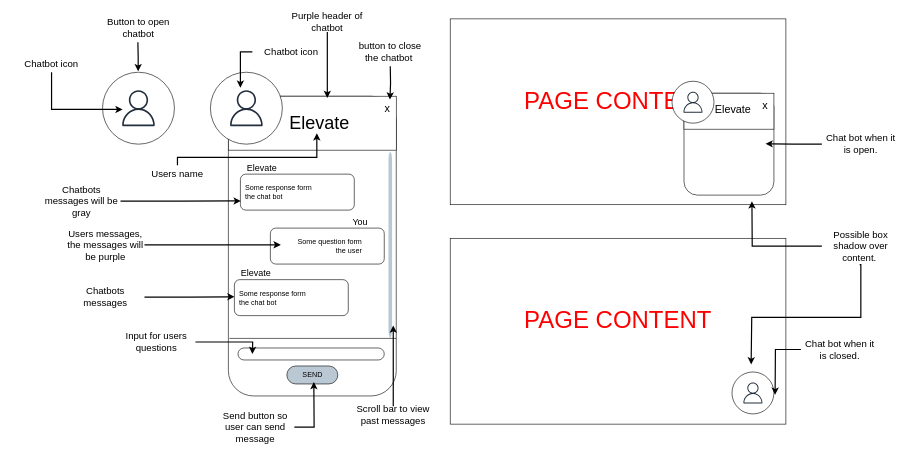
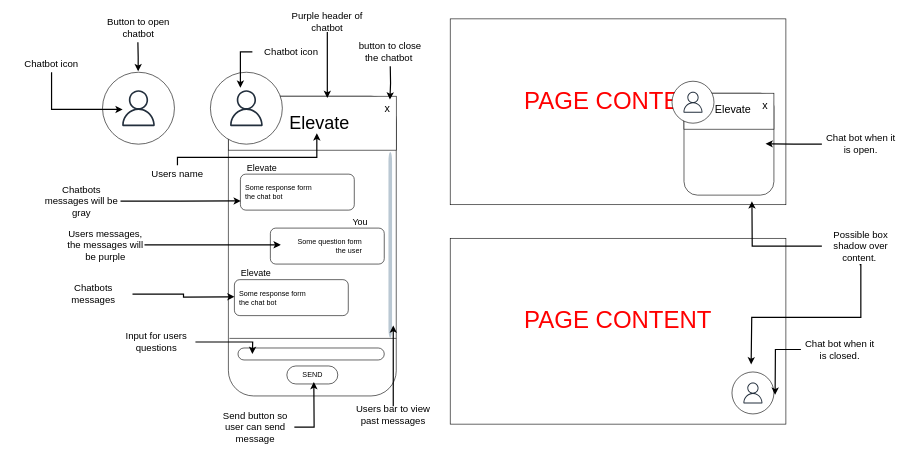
  <mxCell id="0" />
  <mxCell id="1" parent="0" />
  <mxCell id="2" value="" style="rounded=1;whiteSpace=wrap;html=1;" vertex="1" parent="1"><mxGeometry x="380" y="160" width="280" height="500" as="geometry" /></mxCell>
  <mxCell id="3" value="" style="rounded=0;whiteSpace=wrap;html=1;" vertex="1" parent="1"><mxGeometry x="380" y="160" width="280" height="90" as="geometry" /></mxCell>
  <mxCell id="4" value="" style="ellipse;whiteSpace=wrap;html=1;aspect=fixed;" vertex="1" parent="1"><mxGeometry x="350" y="120" width="120" height="120" as="geometry" /></mxCell>
  <mxCell id="5" value="" style="sketch=0;outlineConnect=0;fontColor=#232F3E;gradientColor=none;fillColor=#232F3D;strokeColor=none;dashed=0;verticalLabelPosition=bottom;verticalAlign=top;align=center;html=1;fontSize=12;fontStyle=0;aspect=fixed;pointerEvents=1;shape=mxgraph.aws4.user;strokeWidth=0;" vertex="1" parent="1"><mxGeometry x="380" y="150" width="60" height="60" as="geometry" /></mxCell>
  <mxCell id="6" value="&lt;font style=&quot;font-size: 30px;&quot;&gt;Elevate&amp;nbsp;&lt;/font&gt;" style="text;html=1;align=left;verticalAlign=middle;whiteSpace=wrap;rounded=0;" vertex="1" parent="1"><mxGeometry x="480" y="182.5" width="180" height="45" as="geometry" /></mxCell>
  <mxCell id="7" value="&lt;font style=&quot;font-size: 18px;&quot;&gt;x&lt;/font&gt;" style="text;html=1;align=center;verticalAlign=middle;resizable=0;points=[];autosize=1;strokeColor=none;fillColor=none;" vertex="1" parent="1"><mxGeometry x="630" y="160" width="30" height="40" as="geometry" /></mxCell>
  <mxCell id="8" value="" style="rounded=1;whiteSpace=wrap;html=1;align=left;" vertex="1" parent="1"><mxGeometry x="400" y="290" width="190" height="60" as="geometry" /></mxCell>
  <mxCell id="9" value="&lt;font style=&quot;font-size: 15px;&quot;&gt;Elevate&lt;/font&gt;" style="text;html=1;align=center;verticalAlign=middle;whiteSpace=wrap;rounded=0;" vertex="1" parent="1"><mxGeometry x="406" y="264" width="60" height="30" as="geometry" /></mxCell>
  <mxCell id="10" value="Some response form the chat bot" style="text;html=1;align=left;verticalAlign=middle;whiteSpace=wrap;rounded=0;" vertex="1" parent="1"><mxGeometry x="406" y="305" width="120" height="30" as="geometry" /></mxCell>
  <mxCell id="11" value="" style="rounded=1;whiteSpace=wrap;html=1;align=left;" vertex="1" parent="1"><mxGeometry x="450" y="380" width="190" height="60" as="geometry" /></mxCell>
  <mxCell id="12" value="Some question form the user" style="text;html=1;align=right;verticalAlign=middle;whiteSpace=wrap;rounded=0;" vertex="1" parent="1"><mxGeometry x="485" y="395" width="120" height="30" as="geometry" /></mxCell>
  <mxCell id="13" value="&lt;span style=&quot;font-size: 15px;&quot;&gt;You&lt;/span&gt;" style="text;html=1;align=center;verticalAlign=middle;whiteSpace=wrap;rounded=0;" vertex="1" parent="1"><mxGeometry x="570" y="354" width="60" height="30" as="geometry" /></mxCell>
  <mxCell id="14" value="" style="rounded=1;whiteSpace=wrap;html=1;align=left;" vertex="1" parent="1"><mxGeometry x="390" y="466" width="190" height="60" as="geometry" /></mxCell>
  <mxCell id="15" value="&lt;font style=&quot;font-size: 15px;&quot;&gt;Elevate&lt;/font&gt;" style="text;html=1;align=center;verticalAlign=middle;whiteSpace=wrap;rounded=0;" vertex="1" parent="1"><mxGeometry x="396" y="440" width="60" height="30" as="geometry" /></mxCell>
  <mxCell id="16" value="Some response form the chat bot" style="text;html=1;align=left;verticalAlign=middle;whiteSpace=wrap;rounded=0;" vertex="1" parent="1"><mxGeometry x="396" y="481" width="120" height="30" as="geometry" /></mxCell>
  <mxCell id="17" value="" style="html=1;verticalLabelPosition=bottom;labelBackgroundColor=#ffffff;verticalAlign=top;shadow=0;dashed=0;strokeWidth=2;shape=mxgraph.ios7.misc.scroll_(horizontal);fillColor=#bac8d3;rotation=90;strokeColor=#23445d;" vertex="1" parent="1"><mxGeometry x="495" y="405" width="310" height="6" as="geometry" /></mxCell>
  <mxCell id="18" value="" style="endArrow=none;html=1;rounded=0;exitX=0.006;exitY=0.808;exitDx=0;exitDy=0;exitPerimeter=0;" edge="1" parent="1" source="2"><mxGeometry width="50" height="50" relative="1" as="geometry"><mxPoint x="350" y="570" as="sourcePoint" /><mxPoint x="660" y="564" as="targetPoint" /></mxGeometry></mxCell>
  <mxCell id="19" value="" style="rounded=1;whiteSpace=wrap;html=1;arcSize=50;" vertex="1" parent="1"><mxGeometry x="396" y="580" width="244" height="20" as="geometry" /></mxCell>
- <mxCell id="20" value="SEND" style="rounded=1;whiteSpace=wrap;html=1;arcSize=50;fillColor=#bac8d3;" vertex="1" parent="1"><mxGeometry x="477.5" y="610" width="85" height="30" as="geometry" /></mxCell>
+ <mxCell id="20" value="SEND" style="rounded=1;whiteSpace=wrap;html=1;arcSize=50;" vertex="1" parent="1"><mxGeometry x="477.5" y="610" width="85" height="30" as="geometry" /></mxCell>
  <mxCell id="21" value="" style="ellipse;whiteSpace=wrap;html=1;aspect=fixed;" vertex="1" parent="1"><mxGeometry y="120" width="120" height="120" as="geometry" x="170" /></mxCell>
  <mxCell id="22" value="" style="sketch=0;outlineConnect=0;fontColor=#232F3E;gradientColor=none;fillColor=#232F3D;strokeColor=none;dashed=0;verticalLabelPosition=bottom;verticalAlign=top;align=center;html=1;fontSize=12;fontStyle=0;aspect=fixed;pointerEvents=1;shape=mxgraph.aws4.user;strokeWidth=0;" vertex="1" parent="1"><mxGeometry x="200" y="150" width="60" height="60" as="geometry" /></mxCell>
  <mxCell id="23" value="" style="rounded=0;whiteSpace=wrap;html=1;" vertex="1" parent="1"><mxGeometry x="750" y="31" width="560" height="310" as="geometry" /></mxCell>
  <mxCell id="24" value="&lt;font color=&quot;#ff0000&quot; style=&quot;font-size: 40px;&quot;&gt;PAGE CONTENT&lt;/font&gt;" style="text;html=1;align=center;verticalAlign=middle;whiteSpace=wrap;rounded=0;" vertex="1" parent="1"><mxGeometry x="830" y="101" width="400" height="130" as="geometry" /></mxCell>
  <mxCell id="25" value="" style="rounded=1;whiteSpace=wrap;html=1;" vertex="1" parent="1"><mxGeometry x="1140" y="155" width="150" height="170" as="geometry" /></mxCell>
  <mxCell id="26" value="" style="rounded=0;whiteSpace=wrap;html=1;" vertex="1" parent="1"><mxGeometry x="1140" y="155" width="150" height="60" as="geometry" /></mxCell>
  <mxCell id="27" value="" style="ellipse;whiteSpace=wrap;html=1;aspect=fixed;" vertex="1" parent="1"><mxGeometry x="1120" y="135" width="70" height="70" as="geometry" /></mxCell>
  <mxCell id="28" value="" style="sketch=0;outlineConnect=0;fontColor=#232F3E;gradientColor=none;fillColor=#232F3D;strokeColor=none;dashed=0;verticalLabelPosition=bottom;verticalAlign=top;align=center;html=1;fontSize=12;fontStyle=0;aspect=fixed;pointerEvents=1;shape=mxgraph.aws4.user;strokeWidth=0;" vertex="1" parent="1"><mxGeometry x="1137.5" y="152.5" width="35" height="35" as="geometry" /></mxCell>
  <mxCell id="29" value="&lt;font style=&quot;font-size: 18px;&quot;&gt;Elevate&amp;nbsp;&lt;/font&gt;" style="text;html=1;align=left;verticalAlign=middle;whiteSpace=wrap;rounded=0;" vertex="1" parent="1"><mxGeometry x="1190" y="160" width="100" height="45" as="geometry" /></mxCell>
  <mxCell id="30" value="&lt;font style=&quot;font-size: 18px;&quot;&gt;x&lt;/font&gt;" style="text;html=1;align=center;verticalAlign=middle;resizable=0;points=[];autosize=1;strokeColor=none;fillColor=none;" vertex="1" parent="1"><mxGeometry x="1260" y="155" width="30" height="40" as="geometry" /></mxCell>
  <mxCell id="31" value="" style="rounded=0;whiteSpace=wrap;html=1;" vertex="1" parent="1"><mxGeometry x="750" y="397" width="560" height="310" as="geometry" /></mxCell>
  <mxCell id="32" value="&lt;font color=&quot;#ff0000&quot; style=&quot;font-size: 40px;&quot;&gt;PAGE CONTENT&lt;/font&gt;" style="text;html=1;align=center;verticalAlign=middle;whiteSpace=wrap;rounded=0;" vertex="1" parent="1"><mxGeometry x="830" y="467" width="400" height="130" as="geometry" /></mxCell>
  <mxCell id="33" value="" style="ellipse;whiteSpace=wrap;html=1;aspect=fixed;" vertex="1" parent="1"><mxGeometry x="1220" y="620" width="70" height="70" as="geometry" /></mxCell>
  <mxCell id="34" value="" style="sketch=0;outlineConnect=0;fontColor=#232F3E;gradientColor=none;fillColor=#232F3D;strokeColor=none;dashed=0;verticalLabelPosition=bottom;verticalAlign=top;align=center;html=1;fontSize=12;fontStyle=0;aspect=fixed;pointerEvents=1;shape=mxgraph.aws4.user;strokeWidth=0;" vertex="1" parent="1"><mxGeometry x="1237.5" y="637.5" width="35" height="35" as="geometry" /></mxCell>
  <mxCell id="35" style="edgeStyle=orthogonalEdgeStyle;rounded=0;orthogonalLoop=1;jettySize=auto;html=1;strokeWidth=2;" edge="1" parent="1"><mxGeometry relative="1" as="geometry"><mxPoint x="229.471" y="118.471" as="targetPoint" /><mxPoint x="229" y="70" as="sourcePoint" /></mxGeometry></mxCell>
  <mxCell id="36" value="&lt;font style=&quot;font-size: 16px;&quot;&gt;Button to open chatbot&lt;/font&gt;" style="text;html=1;align=center;verticalAlign=middle;whiteSpace=wrap;rounded=0;" vertex="1" parent="1"><mxGeometry x="165" y="31" width="130" height="30" as="geometry" /></mxCell>
  <mxCell id="37" style="edgeStyle=orthogonalEdgeStyle;rounded=0;orthogonalLoop=1;jettySize=auto;html=1;strokeColor=default;strokeWidth=2;align=center;verticalAlign=middle;fontFamily=Helvetica;fontSize=11;fontColor=default;labelBackgroundColor=default;endArrow=classic;" edge="1" parent="1" source="38"><mxGeometry relative="1" as="geometry"><mxPoint x="203.588" y="182" as="targetPoint" /><Array as="points"><mxPoint x="85" y="182" /></Array></mxGeometry></mxCell>
  <mxCell id="38" value="&lt;span style=&quot;font-size: 16px;&quot;&gt;Chatbot icon&lt;/span&gt;" style="text;html=1;align=center;verticalAlign=middle;whiteSpace=wrap;rounded=0;" vertex="1" parent="1"><mxGeometry x="20" y="90" width="130" height="30" as="geometry" /></mxCell>
  <mxCell id="39" style="edgeStyle=orthogonalEdgeStyle;rounded=0;orthogonalLoop=1;jettySize=auto;html=1;strokeColor=default;strokeWidth=2;align=center;verticalAlign=middle;fontFamily=Helvetica;fontSize=11;fontColor=default;labelBackgroundColor=default;endArrow=classic;" edge="1" parent="1"><mxGeometry relative="1" as="geometry"><mxPoint x="649.471" y="165.529" as="targetPoint" /><mxPoint x="650" y="110" as="sourcePoint" /></mxGeometry></mxCell>
  <mxCell id="40" value="&lt;span style=&quot;font-size: 16px;&quot;&gt;button to close the chatbot&amp;nbsp;&lt;/span&gt;" style="text;html=1;align=center;verticalAlign=middle;whiteSpace=wrap;rounded=0;" vertex="1" parent="1"><mxGeometry x="585" y="71" width="130" height="30" as="geometry" /></mxCell>
  <mxCell id="41" style="edgeStyle=orthogonalEdgeStyle;rounded=0;orthogonalLoop=1;jettySize=auto;html=1;strokeColor=default;strokeWidth=2;align=center;verticalAlign=middle;fontFamily=Helvetica;fontSize=11;fontColor=default;labelBackgroundColor=default;endArrow=classic;" edge="1" parent="1" source="42"><mxGeometry relative="1" as="geometry"><mxPoint x="400" y="145.833" as="targetPoint" /></mxGeometry></mxCell>
  <mxCell id="42" value="&lt;span style=&quot;font-size: 16px;&quot;&gt;Chatbot icon&lt;/span&gt;" style="text;html=1;align=center;verticalAlign=middle;whiteSpace=wrap;rounded=0;" vertex="1" parent="1"><mxGeometry x="420" y="71" width="130" height="30" as="geometry" /></mxCell>
  <mxCell id="43" style="edgeStyle=orthogonalEdgeStyle;rounded=0;orthogonalLoop=1;jettySize=auto;html=1;strokeColor=default;strokeWidth=2;align=center;verticalAlign=middle;fontFamily=Helvetica;fontSize=11;fontColor=default;labelBackgroundColor=default;endArrow=classic;" edge="1" parent="1" source="44"><mxGeometry relative="1" as="geometry"><mxPoint x="527.5" y="221.667" as="targetPoint" /><Array as="points"><mxPoint x="295" y="262" /><mxPoint x="528" y="262" /></Array></mxGeometry></mxCell>
  <mxCell id="44" value="&lt;span style=&quot;font-size: 16px;&quot;&gt;Users name&lt;/span&gt;" style="text;html=1;align=center;verticalAlign=middle;whiteSpace=wrap;rounded=0;" vertex="1" parent="1"><mxGeometry x="230" y="275" width="130" height="30" as="geometry" /></mxCell>
  <mxCell id="45" style="edgeStyle=orthogonalEdgeStyle;rounded=0;orthogonalLoop=1;jettySize=auto;html=1;strokeColor=default;strokeWidth=2;align=center;verticalAlign=middle;fontFamily=Helvetica;fontSize=11;fontColor=default;labelBackgroundColor=default;endArrow=classic;" edge="1" parent="1" source="46"><mxGeometry relative="1" as="geometry"><mxPoint x="655" y="542.5" as="targetPoint" /></mxGeometry></mxCell>
- <mxCell id="46" value="&lt;span style=&quot;font-size: 16px;&quot;&gt;Scroll bar to view past messages&lt;/span&gt;" style="text;html=1;align=center;verticalAlign=middle;whiteSpace=wrap;rounded=0;" vertex="1" parent="1"><mxGeometry x="590" y="677" width="130" height="30" as="geometry" /></mxCell>
+ <mxCell id="46" value="&lt;span style=&quot;font-size: 16px;&quot;&gt;Users bar to view past messages&lt;/span&gt;" style="text;html=1;align=center;verticalAlign=middle;whiteSpace=wrap;rounded=0;" vertex="1" parent="1"><mxGeometry x="590" y="677" width="130" height="30" as="geometry" /></mxCell>
  <mxCell id="47" style="edgeStyle=orthogonalEdgeStyle;rounded=0;orthogonalLoop=1;jettySize=auto;html=1;strokeColor=default;strokeWidth=2;align=center;verticalAlign=middle;fontFamily=Helvetica;fontSize=11;fontColor=default;labelBackgroundColor=default;endArrow=classic;" edge="1" parent="1" source="48"><mxGeometry relative="1" as="geometry"><mxPoint x="420" y="590" as="targetPoint" /></mxGeometry></mxCell>
  <mxCell id="48" value="&lt;span style=&quot;font-size: 16px;&quot;&gt;Input for users questions&lt;/span&gt;" style="text;html=1;align=center;verticalAlign=middle;whiteSpace=wrap;rounded=0;" vertex="1" parent="1"><mxGeometry x="195" y="555" width="130" height="30" as="geometry" /></mxCell>
  <mxCell id="49" style="edgeStyle=orthogonalEdgeStyle;rounded=0;orthogonalLoop=1;jettySize=auto;html=1;strokeColor=default;strokeWidth=2;align=center;verticalAlign=middle;fontFamily=Helvetica;fontSize=11;fontColor=default;labelBackgroundColor=default;endArrow=classic;" edge="1" parent="1" source="50"><mxGeometry relative="1" as="geometry"><mxPoint x="390.19" y="494.619" as="targetPoint" /></mxGeometry></mxCell>
- <mxCell id="50" value="&lt;span style=&quot;font-size: 16px;&quot;&gt;Chatbots messages&lt;/span&gt;" style="text;html=1;align=center;verticalAlign=middle;whiteSpace=wrap;rounded=0;" vertex="1" parent="1"><mxGeometry x="110" y="480" width="130" height="30" as="geometry" /></mxCell>
+ <mxCell id="50" value="&lt;span style=&quot;font-size: 16px;&quot;&gt;Chatbots messages&lt;/span&gt;" style="text;html=1;align=center;verticalAlign=middle;whiteSpace=wrap;rounded=0;" vertex="1" parent="1"><mxGeometry x="90" y="475" width="130" height="30" as="geometry" /></mxCell>
  <mxCell id="51" style="edgeStyle=orthogonalEdgeStyle;rounded=0;orthogonalLoop=1;jettySize=auto;html=1;strokeColor=default;strokeWidth=2;align=center;verticalAlign=middle;fontFamily=Helvetica;fontSize=11;fontColor=default;labelBackgroundColor=default;endArrow=classic;" edge="1" parent="1" source="52"><mxGeometry relative="1" as="geometry"><mxPoint x="467.333" y="407.952" as="targetPoint" /></mxGeometry></mxCell>
  <mxCell id="52" value="&lt;span style=&quot;font-size: 16px;&quot;&gt;Users messages, the messages will be purple&lt;/span&gt;" style="text;html=1;align=center;verticalAlign=middle;whiteSpace=wrap;rounded=0;" vertex="1" parent="1"><mxGeometry x="110" y="393" width="130" height="30" as="geometry" /></mxCell>
  <mxCell id="53" style="edgeStyle=orthogonalEdgeStyle;rounded=0;orthogonalLoop=1;jettySize=auto;html=1;strokeColor=default;strokeWidth=2;align=center;verticalAlign=middle;fontFamily=Helvetica;fontSize=11;fontColor=default;labelBackgroundColor=default;endArrow=classic;" edge="1" parent="1" source="54"><mxGeometry relative="1" as="geometry"><mxPoint x="522.5" y="636.667" as="targetPoint" /></mxGeometry></mxCell>
  <mxCell id="54" value="&lt;span style=&quot;font-size: 16px;&quot;&gt;Send button so user can send message&lt;/span&gt;" style="text;html=1;align=center;verticalAlign=middle;whiteSpace=wrap;rounded=0;" vertex="1" parent="1"><mxGeometry x="360" y="697" width="130" height="30" as="geometry" /></mxCell>
  <mxCell id="55" style="edgeStyle=orthogonalEdgeStyle;rounded=0;orthogonalLoop=1;jettySize=auto;html=1;strokeColor=default;strokeWidth=2;align=center;verticalAlign=middle;fontFamily=Helvetica;fontSize=11;fontColor=default;labelBackgroundColor=default;endArrow=classic;" edge="1" parent="1" source="56"><mxGeometry relative="1" as="geometry"><mxPoint x="400.667" y="334.619" as="targetPoint" /></mxGeometry></mxCell>
  <mxCell id="56" value="&lt;span style=&quot;font-size: 16px;&quot;&gt;Chatbots messages will be gray&lt;/span&gt;" style="text;html=1;align=center;verticalAlign=middle;whiteSpace=wrap;rounded=0;" vertex="1" parent="1"><mxGeometry x="70" y="320" width="130" height="30" as="geometry" /></mxCell>
  <mxCell id="57" style="edgeStyle=orthogonalEdgeStyle;rounded=0;orthogonalLoop=1;jettySize=auto;html=1;strokeColor=default;strokeWidth=2;align=center;verticalAlign=middle;fontFamily=Helvetica;fontSize=11;fontColor=default;labelBackgroundColor=default;endArrow=classic;" edge="1" parent="1" source="58"><mxGeometry relative="1" as="geometry"><mxPoint x="1276" y="239.333" as="targetPoint" /></mxGeometry></mxCell>
  <mxCell id="58" value="&lt;span style=&quot;font-size: 16px;&quot;&gt;Chat bot when it is open.&lt;/span&gt;" style="text;html=1;align=center;verticalAlign=middle;whiteSpace=wrap;rounded=0;" vertex="1" parent="1"><mxGeometry x="1370" y="225" width="130" height="30" as="geometry" /></mxCell>
  <mxCell id="59" style="edgeStyle=orthogonalEdgeStyle;rounded=0;orthogonalLoop=1;jettySize=auto;html=1;strokeColor=default;strokeWidth=2;align=center;verticalAlign=middle;fontFamily=Helvetica;fontSize=11;fontColor=default;labelBackgroundColor=default;endArrow=classic;" edge="1" parent="1" source="60"><mxGeometry relative="1" as="geometry"><mxPoint x="1292" y="658" as="targetPoint" /></mxGeometry></mxCell>
  <mxCell id="60" value="&lt;span style=&quot;font-size: 16px;&quot;&gt;Chat bot when it is closed.&lt;/span&gt;" style="text;html=1;align=center;verticalAlign=middle;whiteSpace=wrap;rounded=0;" vertex="1" parent="1"><mxGeometry x="1335" y="567.5" width="130" height="30" as="geometry" /></mxCell>
  <mxCell id="61" style="edgeStyle=orthogonalEdgeStyle;rounded=0;orthogonalLoop=1;jettySize=auto;html=1;strokeColor=default;strokeWidth=2;align=center;verticalAlign=middle;fontFamily=Helvetica;fontSize=11;fontColor=default;labelBackgroundColor=default;endArrow=classic;" edge="1" parent="1"><mxGeometry relative="1" as="geometry"><mxPoint x="1252" y="607.333" as="targetPoint" /><mxPoint x="1433" y="441" as="sourcePoint" /><Array as="points"><mxPoint x="1435" y="529" /><mxPoint x="1253" y="529" /><mxPoint x="1253" y="607" /></Array></mxGeometry></mxCell>
  <mxCell id="62" style="edgeStyle=orthogonalEdgeStyle;rounded=0;orthogonalLoop=1;jettySize=auto;html=1;strokeColor=default;strokeWidth=2;align=center;verticalAlign=middle;fontFamily=Helvetica;fontSize=11;fontColor=default;labelBackgroundColor=default;endArrow=classic;" edge="1" parent="1" source="63"><mxGeometry relative="1" as="geometry"><mxPoint x="1253.333" y="335.333" as="targetPoint" /></mxGeometry></mxCell>
  <mxCell id="63" value="&lt;span style=&quot;font-size: 16px;&quot;&gt;Possible box shadow over content.&amp;nbsp;&lt;/span&gt;" style="text;html=1;align=center;verticalAlign=middle;whiteSpace=wrap;rounded=0;" vertex="1" parent="1"><mxGeometry x="1370" y="395" width="130" height="30" as="geometry" /></mxCell>
  <mxCell id="64" style="edgeStyle=orthogonalEdgeStyle;rounded=0;orthogonalLoop=1;jettySize=auto;html=1;strokeColor=default;strokeWidth=2;align=center;verticalAlign=middle;fontFamily=Helvetica;fontSize=11;fontColor=default;labelBackgroundColor=default;endArrow=classic;" edge="1" parent="1"><mxGeometry relative="1" as="geometry"><mxPoint x="545" y="163" as="targetPoint" /><mxPoint x="545" y="53" as="sourcePoint" /></mxGeometry></mxCell>
  <mxCell id="65" value="&lt;span style=&quot;font-size: 16px;&quot;&gt;Purple header of chatbot&lt;/span&gt;" style="text;html=1;align=center;verticalAlign=middle;whiteSpace=wrap;rounded=0;" vertex="1" parent="1"><mxGeometry x="480" y="20" width="130" height="30" as="geometry" /></mxCell>
